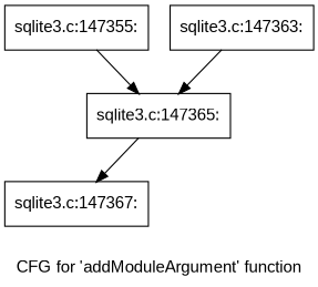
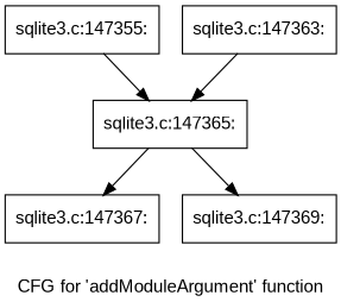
  digraph {
    fontname="Liberation Sans"
    label="CFG for 'addModuleArgument' function"
    node [fontname="Liberation Sans" shape=record]
    edge [fontname="Liberation Sans"]
    n1 [label="{sqlite3.c:147355:}"]
    n2 [label="{sqlite3.c:147365:}"]
    n3 [label="{sqlite3.c:147363:}"]
    n4 [label="{sqlite3.c:147367:}"]
+   n5 [label="{sqlite3.c:147369:}"]
    n1 -> n2
    n2 -> n4
+   n2 -> n5
    n3 -> n2
  }
